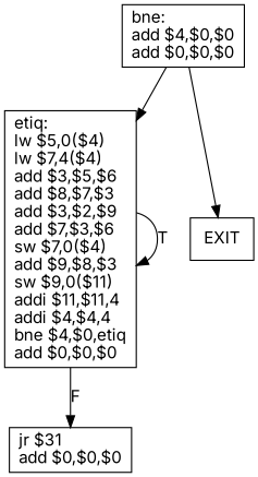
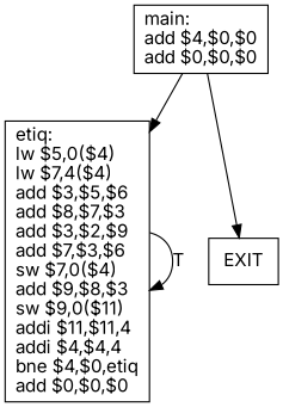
  digraph {
    fontname=Inter
    node [fontname=Inter shape=box]
    edge [fontname=Inter style=filled]
-   n1 [label="bne:\ladd $4,$0,$0\ladd $0,$0,$0\l"]
+   n1 [label="main:\ladd $4,$0,$0\ladd $0,$0,$0\l"]
    n2 [label="etiq:\llw $5,0($4)\llw $7,4($4)\ladd $3,$5,$6\ladd $8,$7,$3\ladd $3,$2,$9\ladd $7,$3,$6\lsw $7,0($4)\ladd $9,$8,$3\lsw $9,0($11)\laddi $11,$11,4\laddi $4,$4,4\lbne $4,$0,etiq\ladd $0,$0,$0\l"]
    EXIT
-   n4 [label="jr $31\ladd $0,$0,$0\l"]
    n1 -> n2
    n1 -> EXIT
    n2 -> n2 [label=T]
-   n2 -> n4 [label=F]
  }
